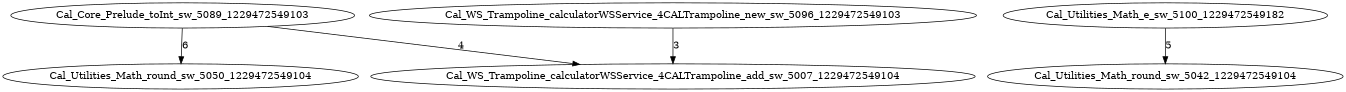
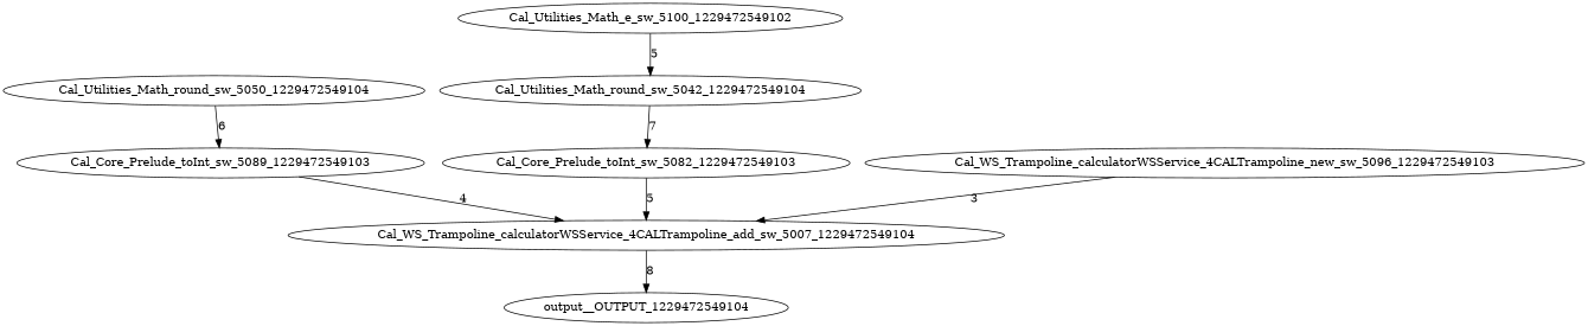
  digraph {
    n1 [label=Cal_Utilities_Math_round_sw_5050_1229472549104]
    n2 [label=Cal_Core_Prelude_toInt_sw_5089_1229472549103]
-   n3 [label=Cal_Utilities_Math_e_sw_5100_1229472549182]
+   n3 [label=Cal_Utilities_Math_e_sw_5100_1229472549102]
    n4 [label=Cal_Utilities_Math_round_sw_5042_1229472549104]
+   n5 [label=Cal_Core_Prelude_toInt_sw_5082_1229472549103]
    n6 [label=Cal_WS_Trampoline_calculatorWSService_4CALTrampoline_new_sw_5096_1229472549103]
    n7 [label=Cal_WS_Trampoline_calculatorWSService_4CALTrampoline_add_sw_5007_1229472549104]
-   n2 -> n1 [label=6]
+   n8 [label=output__OUTPUT_1229472549104]
+   n1 -> n2 [label=6]
    n2 -> n7 [label=4]
    n3 -> n4 [label=5]
+   n4 -> n5 [label=7]
+   n5 -> n7 [label=5]
    n6 -> n7 [label=3]
+   n7 -> n8 [label=8]
  }
